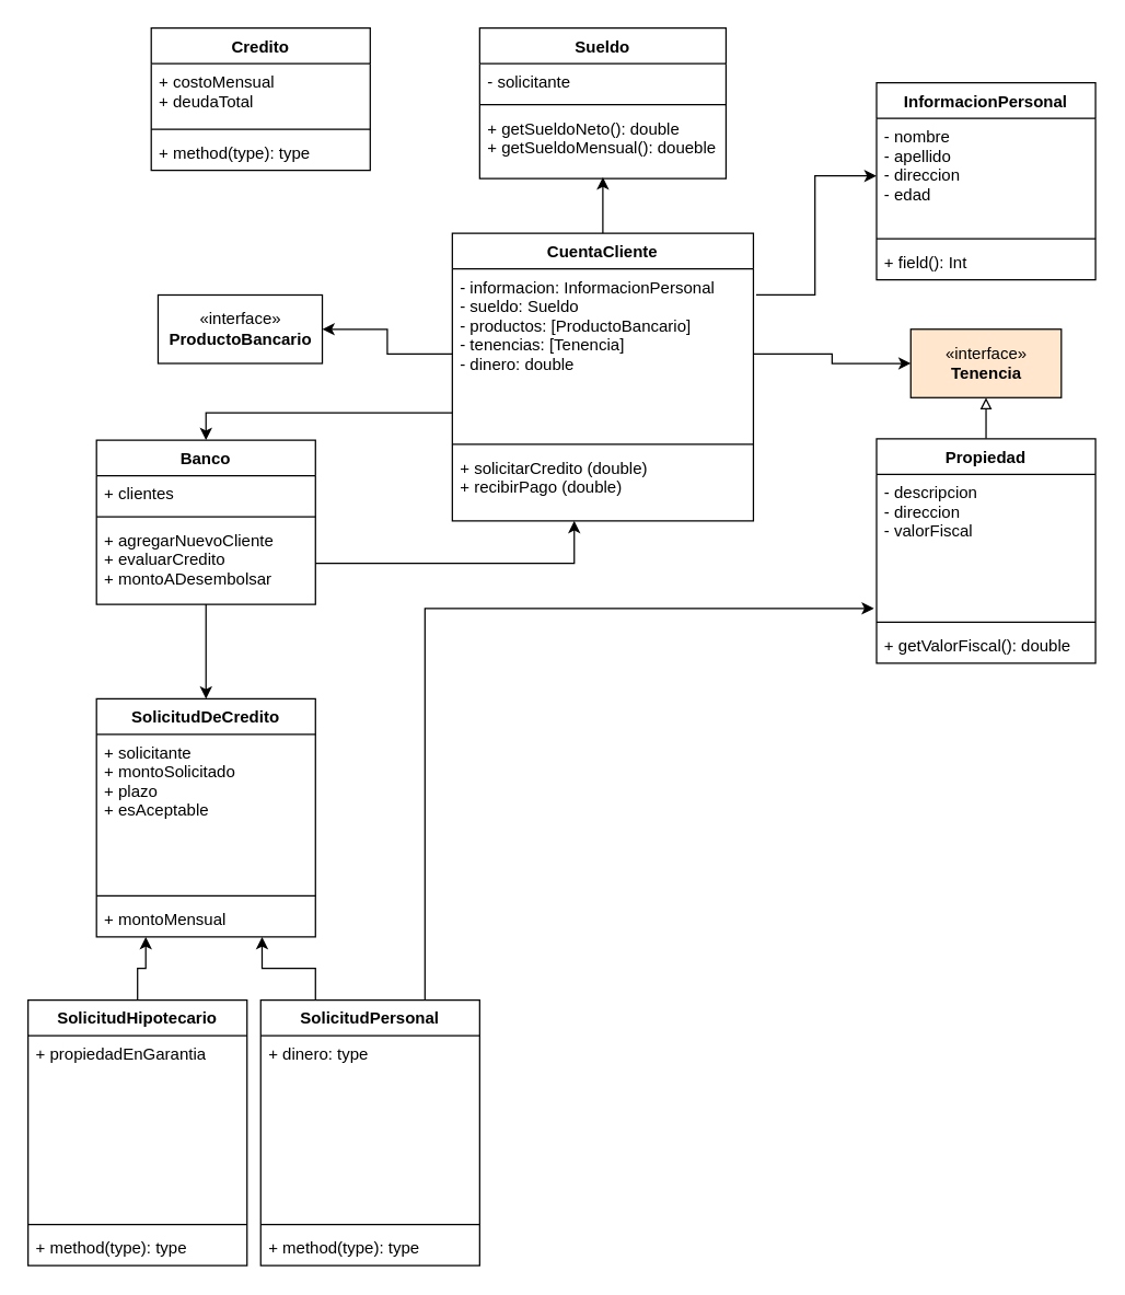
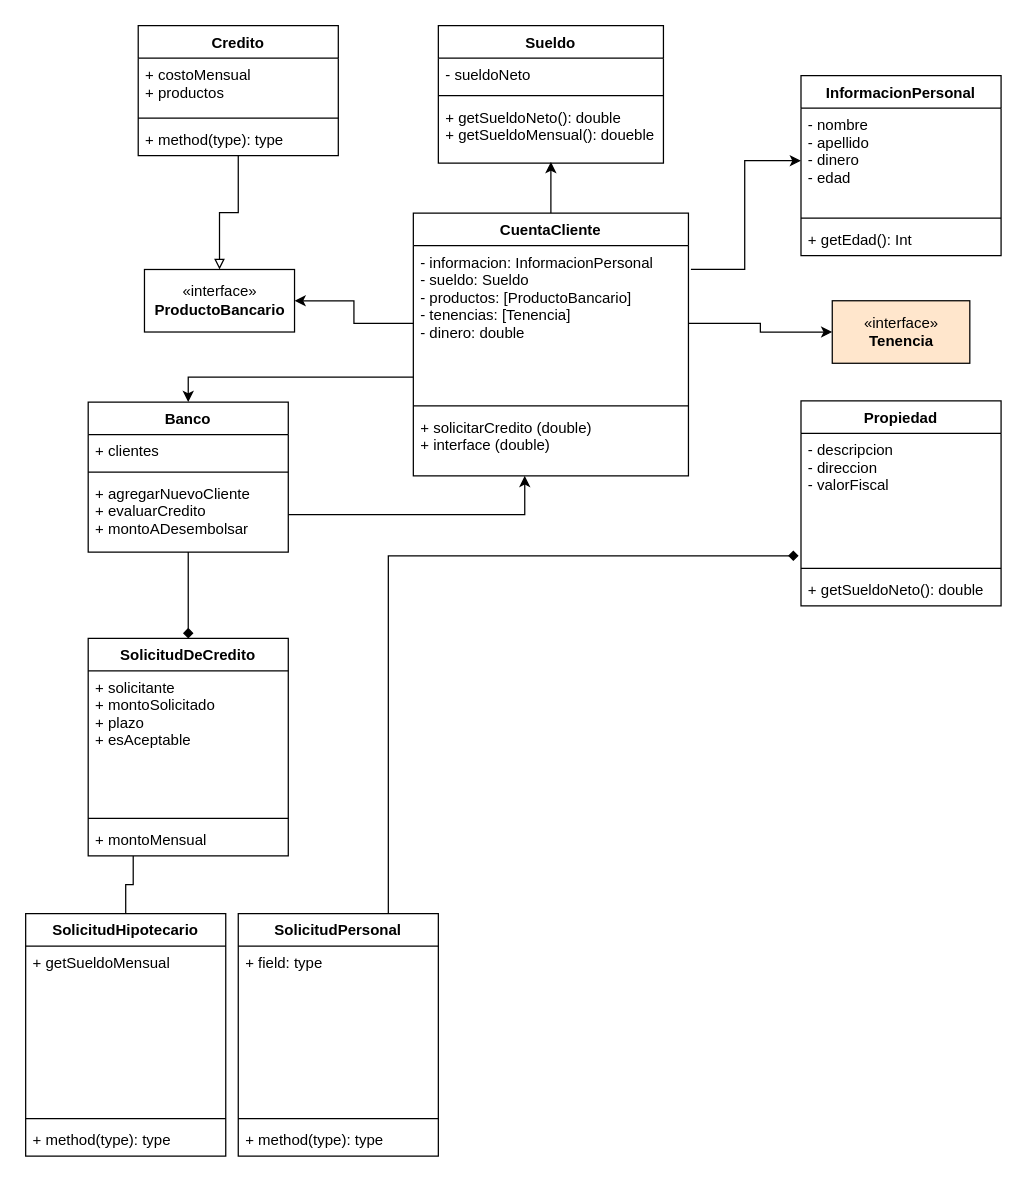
  <mxCell id="0" />
  <mxCell id="1" parent="0" />
  <mxCell id="2" style="edgeStyle=orthogonalEdgeStyle;rounded=0;orthogonalLoop=1;jettySize=auto;html=1;exitX=0.5;exitY=0;exitDx=0;exitDy=0;entryX=0.5;entryY=0.98;entryDx=0;entryDy=0;entryPerimeter=0;" edge="1" parent="1" source="4" target="45"><mxGeometry relative="1" as="geometry" /></mxCell>
  <mxCell id="3" style="edgeStyle=orthogonalEdgeStyle;rounded=0;orthogonalLoop=1;jettySize=auto;html=1;exitX=1.009;exitY=0.153;exitDx=0;exitDy=0;entryX=0;entryY=0.5;entryDx=0;entryDy=0;exitPerimeter=0;" edge="1" parent="1" source="5" target="39"><mxGeometry relative="1" as="geometry" /></mxCell>
  <mxCell id="4" value="CuentaCliente" style="swimlane;fontStyle=1;align=center;verticalAlign=top;childLayout=stackLayout;horizontal=1;startSize=26;horizontalStack=0;resizeParent=1;resizeParentMax=0;resizeLast=0;collapsible=1;marginBottom=0;" vertex="1" parent="1"><mxGeometry x="330" y="170" width="220" height="210" as="geometry" /></mxCell>
  <mxCell id="5" value="- informacion: InformacionPersonal&#10;- sueldo: Sueldo&#10;- productos: [ProductoBancario]&#10;- tenencias: [Tenencia]&#10;- dinero: double" style="text;strokeColor=none;fillColor=none;align=left;verticalAlign=top;spacingLeft=4;spacingRight=4;overflow=hidden;rotatable=0;points=[[0,0.5],[1,0.5]];portConstraint=eastwest;" vertex="1" parent="4"><mxGeometry y="26" width="220" height="124" as="geometry" /></mxCell>
  <mxCell id="6" value="" style="line;strokeWidth=1;fillColor=none;align=left;verticalAlign=middle;spacingTop=-1;spacingLeft=3;spacingRight=3;rotatable=0;labelPosition=right;points=[];portConstraint=eastwest;" vertex="1" parent="4"><mxGeometry y="150" width="220" height="8" as="geometry" /></mxCell>
- <mxCell id="7" value="+ solicitarCredito (double)&#10;+ recibirPago (double)" style="text;strokeColor=none;fillColor=none;align=left;verticalAlign=top;spacingLeft=4;spacingRight=4;overflow=hidden;rotatable=0;points=[[0,0.5],[1,0.5]];portConstraint=eastwest;" vertex="1" parent="4"><mxGeometry y="158" width="220" height="52" as="geometry" /></mxCell>
- <mxCell id="8" style="edgeStyle=orthogonalEdgeStyle;rounded=0;orthogonalLoop=1;jettySize=auto;html=1;entryX=0.5;entryY=0;entryDx=0;entryDy=0;endArrow=classic;endFill=1;" edge="1" parent="1" source="9" target="18"><mxGeometry relative="1" as="geometry" /></mxCell>
+ <mxCell id="7" value="+ solicitarCredito (double)&#10;+ interface (double)" style="text;strokeColor=none;fillColor=none;align=left;verticalAlign=top;spacingLeft=4;spacingRight=4;overflow=hidden;rotatable=0;points=[[0,0.5],[1,0.5]];portConstraint=eastwest;" vertex="1" parent="4"><mxGeometry y="158" width="220" height="52" as="geometry" /></mxCell>
+ <mxCell id="8" style="edgeStyle=orthogonalEdgeStyle;rounded=0;orthogonalLoop=1;jettySize=auto;html=1;entryX=0.5;entryY=0;entryDx=0;entryDy=0;endArrow=diamond;endFill=1;" edge="1" parent="1" source="9" target="18"><mxGeometry relative="1" as="geometry" /></mxCell>
  <mxCell id="9" value="Banco" style="swimlane;fontStyle=1;align=center;verticalAlign=top;childLayout=stackLayout;horizontal=1;startSize=26;horizontalStack=0;resizeParent=1;resizeParentMax=0;resizeLast=0;collapsible=1;marginBottom=0;" vertex="1" parent="1"><mxGeometry x="70" y="321" width="160" height="120" as="geometry" /></mxCell>
  <mxCell id="10" value="+ clientes" style="text;strokeColor=none;fillColor=none;align=left;verticalAlign=top;spacingLeft=4;spacingRight=4;overflow=hidden;rotatable=0;points=[[0,0.5],[1,0.5]];portConstraint=eastwest;" vertex="1" parent="9"><mxGeometry y="26" width="160" height="26" as="geometry" /></mxCell>
  <mxCell id="11" value="" style="line;strokeWidth=1;fillColor=none;align=left;verticalAlign=middle;spacingTop=-1;spacingLeft=3;spacingRight=3;rotatable=0;labelPosition=right;points=[];portConstraint=eastwest;" vertex="1" parent="9"><mxGeometry y="52" width="160" height="8" as="geometry" /></mxCell>
  <mxCell id="12" value="+ agregarNuevoCliente&#10;+ evaluarCredito&#10;+ montoADesembolsar" style="text;strokeColor=none;fillColor=none;align=left;verticalAlign=top;spacingLeft=4;spacingRight=4;overflow=hidden;rotatable=0;points=[[0,0.5],[1,0.5]];portConstraint=eastwest;" vertex="1" parent="9"><mxGeometry y="60" width="160" height="60" as="geometry" /></mxCell>
+ <mxCell id="13" style="edgeStyle=orthogonalEdgeStyle;rounded=0;orthogonalLoop=1;jettySize=auto;html=1;endArrow=block;endFill=0;" edge="1" parent="1" source="14" target="46"><mxGeometry relative="1" as="geometry" /></mxCell>
  <mxCell id="14" value="Credito" style="swimlane;fontStyle=1;align=center;verticalAlign=top;childLayout=stackLayout;horizontal=1;startSize=26;horizontalStack=0;resizeParent=1;resizeParentMax=0;resizeLast=0;collapsible=1;marginBottom=0;" vertex="1" parent="1"><mxGeometry x="110" y="20" width="160" height="104" as="geometry" /></mxCell>
- <mxCell id="15" value="+ costoMensual&#10;+ deudaTotal" style="text;strokeColor=none;fillColor=none;align=left;verticalAlign=top;spacingLeft=4;spacingRight=4;overflow=hidden;rotatable=0;points=[[0,0.5],[1,0.5]];portConstraint=eastwest;" vertex="1" parent="14"><mxGeometry y="26" width="160" height="44" as="geometry" /></mxCell>
+ <mxCell id="15" value="+ costoMensual&#10;+ productos" style="text;strokeColor=none;fillColor=none;align=left;verticalAlign=top;spacingLeft=4;spacingRight=4;overflow=hidden;rotatable=0;points=[[0,0.5],[1,0.5]];portConstraint=eastwest;" vertex="1" parent="14"><mxGeometry y="26" width="160" height="44" as="geometry" /></mxCell>
  <mxCell id="16" value="" style="line;strokeWidth=1;fillColor=none;align=left;verticalAlign=middle;spacingTop=-1;spacingLeft=3;spacingRight=3;rotatable=0;labelPosition=right;points=[];portConstraint=eastwest;" vertex="1" parent="14"><mxGeometry y="70" width="160" height="8" as="geometry" /></mxCell>
  <mxCell id="17" value="+ method(type): type" style="text;strokeColor=none;fillColor=none;align=left;verticalAlign=top;spacingLeft=4;spacingRight=4;overflow=hidden;rotatable=0;points=[[0,0.5],[1,0.5]];portConstraint=eastwest;" vertex="1" parent="14"><mxGeometry y="78" width="160" height="26" as="geometry" /></mxCell>
  <mxCell id="18" value="SolicitudDeCredito" style="swimlane;fontStyle=1;align=center;verticalAlign=top;childLayout=stackLayout;horizontal=1;startSize=26;horizontalStack=0;resizeParent=1;resizeParentMax=0;resizeLast=0;collapsible=1;marginBottom=0;" vertex="1" parent="1"><mxGeometry x="70" y="510" width="160" height="174" as="geometry" /></mxCell>
  <mxCell id="19" value="+ solicitante&#10;+ montoSolicitado&#10;+ plazo&#10;+ esAceptable" style="text;strokeColor=none;fillColor=none;align=left;verticalAlign=top;spacingLeft=4;spacingRight=4;overflow=hidden;rotatable=0;points=[[0,0.5],[1,0.5]];portConstraint=eastwest;" vertex="1" parent="18"><mxGeometry y="26" width="160" height="114" as="geometry" /></mxCell>
  <mxCell id="20" value="" style="line;strokeWidth=1;fillColor=none;align=left;verticalAlign=middle;spacingTop=-1;spacingLeft=3;spacingRight=3;rotatable=0;labelPosition=right;points=[];portConstraint=eastwest;" vertex="1" parent="18"><mxGeometry y="140" width="160" height="8" as="geometry" /></mxCell>
  <mxCell id="21" value="+ montoMensual" style="text;strokeColor=none;fillColor=none;align=left;verticalAlign=top;spacingLeft=4;spacingRight=4;overflow=hidden;rotatable=0;points=[[0,0.5],[1,0.5]];portConstraint=eastwest;" vertex="1" parent="18"><mxGeometry y="148" width="160" height="26" as="geometry" /></mxCell>
- <mxCell id="22" style="edgeStyle=orthogonalEdgeStyle;rounded=0;orthogonalLoop=1;jettySize=auto;html=1;exitX=0.25;exitY=0;exitDx=0;exitDy=0;entryX=0.756;entryY=1;entryDx=0;entryDy=0;entryPerimeter=0;endArrow=classic;endFill=1;" edge="1" parent="1" source="24" target="21"><mxGeometry relative="1" as="geometry" /></mxCell>
- <mxCell id="23" style="edgeStyle=orthogonalEdgeStyle;rounded=0;orthogonalLoop=1;jettySize=auto;html=1;exitX=0.75;exitY=0;exitDx=0;exitDy=0;entryX=-0.012;entryY=0.942;entryDx=0;entryDy=0;entryPerimeter=0;endArrow=classic;endFill=1;" edge="1" parent="1" source="24" target="35"><mxGeometry relative="1" as="geometry" /></mxCell>
+ <mxCell id="23" style="edgeStyle=orthogonalEdgeStyle;rounded=0;orthogonalLoop=1;jettySize=auto;html=1;exitX=0.75;exitY=0;exitDx=0;exitDy=0;entryX=-0.012;entryY=0.942;entryDx=0;entryDy=0;entryPerimeter=0;endArrow=diamond;endFill=1;" edge="1" parent="1" source="24" target="35"><mxGeometry relative="1" as="geometry" /></mxCell>
  <mxCell id="24" value="SolicitudPersonal" style="swimlane;fontStyle=1;align=center;verticalAlign=top;childLayout=stackLayout;horizontal=1;startSize=26;horizontalStack=0;resizeParent=1;resizeParentMax=0;resizeLast=0;collapsible=1;marginBottom=0;" vertex="1" parent="1"><mxGeometry x="190" y="730" width="160" height="194" as="geometry" /></mxCell>
- <mxCell id="25" value="+ dinero: type" style="text;strokeColor=none;fillColor=none;align=left;verticalAlign=top;spacingLeft=4;spacingRight=4;overflow=hidden;rotatable=0;points=[[0,0.5],[1,0.5]];portConstraint=eastwest;" vertex="1" parent="24"><mxGeometry y="26" width="160" height="134" as="geometry" /></mxCell>
+ <mxCell id="25" value="+ field: type" style="text;strokeColor=none;fillColor=none;align=left;verticalAlign=top;spacingLeft=4;spacingRight=4;overflow=hidden;rotatable=0;points=[[0,0.5],[1,0.5]];portConstraint=eastwest;" vertex="1" parent="24"><mxGeometry y="26" width="160" height="134" as="geometry" /></mxCell>
  <mxCell id="26" value="" style="line;strokeWidth=1;fillColor=none;align=left;verticalAlign=middle;spacingTop=-1;spacingLeft=3;spacingRight=3;rotatable=0;labelPosition=right;points=[];portConstraint=eastwest;" vertex="1" parent="24"><mxGeometry y="160" width="160" height="8" as="geometry" /></mxCell>
  <mxCell id="27" value="+ method(type): type" style="text;strokeColor=none;fillColor=none;align=left;verticalAlign=top;spacingLeft=4;spacingRight=4;overflow=hidden;rotatable=0;points=[[0,0.5],[1,0.5]];portConstraint=eastwest;" vertex="1" parent="24"><mxGeometry y="168" width="160" height="26" as="geometry" /></mxCell>
- <mxCell id="28" style="edgeStyle=orthogonalEdgeStyle;rounded=0;orthogonalLoop=1;jettySize=auto;html=1;exitX=0.5;exitY=0;exitDx=0;exitDy=0;entryX=0.225;entryY=1;entryDx=0;entryDy=0;entryPerimeter=0;endArrow=classic;endFill=1;" edge="1" parent="1" source="29" target="21"><mxGeometry relative="1" as="geometry" /></mxCell>
+ <mxCell id="28" style="edgeStyle=orthogonalEdgeStyle;rounded=0;orthogonalLoop=1;jettySize=auto;html=1;exitX=0.5;exitY=0;exitDx=0;exitDy=0;entryX=0.225;entryY=1;entryDx=0;entryDy=0;entryPerimeter=0;endArrow=none;endFill=1;" edge="1" parent="1" source="29" target="21"><mxGeometry relative="1" as="geometry" /></mxCell>
  <mxCell id="29" value="SolicitudHipotecario" style="swimlane;fontStyle=1;align=center;verticalAlign=top;childLayout=stackLayout;horizontal=1;startSize=26;horizontalStack=0;resizeParent=1;resizeParentMax=0;resizeLast=0;collapsible=1;marginBottom=0;" vertex="1" parent="1"><mxGeometry x="20" y="730" width="160" height="194" as="geometry" /></mxCell>
- <mxCell id="30" value="+ propiedadEnGarantia" style="text;strokeColor=none;fillColor=none;align=left;verticalAlign=top;spacingLeft=4;spacingRight=4;overflow=hidden;rotatable=0;points=[[0,0.5],[1,0.5]];portConstraint=eastwest;" vertex="1" parent="29"><mxGeometry y="26" width="160" height="134" as="geometry" /></mxCell>
+ <mxCell id="30" value="+ getSueldoMensual" style="text;strokeColor=none;fillColor=none;align=left;verticalAlign=top;spacingLeft=4;spacingRight=4;overflow=hidden;rotatable=0;points=[[0,0.5],[1,0.5]];portConstraint=eastwest;" vertex="1" parent="29"><mxGeometry y="26" width="160" height="134" as="geometry" /></mxCell>
  <mxCell id="31" value="" style="line;strokeWidth=1;fillColor=none;align=left;verticalAlign=middle;spacingTop=-1;spacingLeft=3;spacingRight=3;rotatable=0;labelPosition=right;points=[];portConstraint=eastwest;" vertex="1" parent="29"><mxGeometry y="160" width="160" height="8" as="geometry" /></mxCell>
  <mxCell id="32" value="+ method(type): type" style="text;strokeColor=none;fillColor=none;align=left;verticalAlign=top;spacingLeft=4;spacingRight=4;overflow=hidden;rotatable=0;points=[[0,0.5],[1,0.5]];portConstraint=eastwest;" vertex="1" parent="29"><mxGeometry y="168" width="160" height="26" as="geometry" /></mxCell>
- <mxCell id="33" style="edgeStyle=orthogonalEdgeStyle;rounded=0;orthogonalLoop=1;jettySize=auto;html=1;entryX=0.5;entryY=1;entryDx=0;entryDy=0;endArrow=block;endFill=0;" edge="1" parent="1" source="34" target="49"><mxGeometry relative="1" as="geometry" /></mxCell>
  <mxCell id="34" value="Propiedad" style="swimlane;fontStyle=1;align=center;verticalAlign=top;childLayout=stackLayout;horizontal=1;startSize=26;horizontalStack=0;resizeParent=1;resizeParentMax=0;resizeLast=0;collapsible=1;marginBottom=0;" vertex="1" parent="1"><mxGeometry x="640" y="320" width="160" height="164" as="geometry" /></mxCell>
  <mxCell id="35" value="- descripcion&#10;- direccion&#10;- valorFiscal" style="text;strokeColor=none;fillColor=none;align=left;verticalAlign=top;spacingLeft=4;spacingRight=4;overflow=hidden;rotatable=0;points=[[0,0.5],[1,0.5]];portConstraint=eastwest;" vertex="1" parent="34"><mxGeometry y="26" width="160" height="104" as="geometry" /></mxCell>
  <mxCell id="36" value="" style="line;strokeWidth=1;fillColor=none;align=left;verticalAlign=middle;spacingTop=-1;spacingLeft=3;spacingRight=3;rotatable=0;labelPosition=right;points=[];portConstraint=eastwest;" vertex="1" parent="34"><mxGeometry y="130" width="160" height="8" as="geometry" /></mxCell>
- <mxCell id="37" value="+ getValorFiscal(): double" style="text;strokeColor=none;fillColor=none;align=left;verticalAlign=top;spacingLeft=4;spacingRight=4;overflow=hidden;rotatable=0;points=[[0,0.5],[1,0.5]];portConstraint=eastwest;" vertex="1" parent="34"><mxGeometry y="138" width="160" height="26" as="geometry" /></mxCell>
+ <mxCell id="37" value="+ getSueldoNeto(): double" style="text;strokeColor=none;fillColor=none;align=left;verticalAlign=top;spacingLeft=4;spacingRight=4;overflow=hidden;rotatable=0;points=[[0,0.5],[1,0.5]];portConstraint=eastwest;" vertex="1" parent="34"><mxGeometry y="138" width="160" height="26" as="geometry" /></mxCell>
  <mxCell id="38" value="InformacionPersonal" style="swimlane;fontStyle=1;align=center;verticalAlign=top;childLayout=stackLayout;horizontal=1;startSize=26;horizontalStack=0;resizeParent=1;resizeParentMax=0;resizeLast=0;collapsible=1;marginBottom=0;" vertex="1" parent="1"><mxGeometry x="640" y="60" width="160" height="144" as="geometry" /></mxCell>
- <mxCell id="39" value="- nombre&#10;- apellido&#10;- direccion&#10;- edad" style="text;strokeColor=none;fillColor=none;align=left;verticalAlign=top;spacingLeft=4;spacingRight=4;overflow=hidden;rotatable=0;points=[[0,0.5],[1,0.5]];portConstraint=eastwest;" vertex="1" parent="38"><mxGeometry y="26" width="160" height="84" as="geometry" /></mxCell>
+ <mxCell id="39" value="- nombre&#10;- apellido&#10;- dinero&#10;- edad" style="text;strokeColor=none;fillColor=none;align=left;verticalAlign=top;spacingLeft=4;spacingRight=4;overflow=hidden;rotatable=0;points=[[0,0.5],[1,0.5]];portConstraint=eastwest;" vertex="1" parent="38"><mxGeometry y="26" width="160" height="84" as="geometry" /></mxCell>
  <mxCell id="40" value="" style="line;strokeWidth=1;fillColor=none;align=left;verticalAlign=middle;spacingTop=-1;spacingLeft=3;spacingRight=3;rotatable=0;labelPosition=right;points=[];portConstraint=eastwest;" vertex="1" parent="38"><mxGeometry y="110" width="160" height="8" as="geometry" /></mxCell>
- <mxCell id="41" value="+ field(): Int" style="text;strokeColor=none;fillColor=none;align=left;verticalAlign=top;spacingLeft=4;spacingRight=4;overflow=hidden;rotatable=0;points=[[0,0.5],[1,0.5]];portConstraint=eastwest;" vertex="1" parent="38"><mxGeometry y="118" width="160" height="26" as="geometry" /></mxCell>
+ <mxCell id="41" value="+ getEdad(): Int" style="text;strokeColor=none;fillColor=none;align=left;verticalAlign=top;spacingLeft=4;spacingRight=4;overflow=hidden;rotatable=0;points=[[0,0.5],[1,0.5]];portConstraint=eastwest;" vertex="1" parent="38"><mxGeometry y="118" width="160" height="26" as="geometry" /></mxCell>
  <mxCell id="42" value="Sueldo" style="swimlane;fontStyle=1;align=center;verticalAlign=top;childLayout=stackLayout;horizontal=1;startSize=26;horizontalStack=0;resizeParent=1;resizeParentMax=0;resizeLast=0;collapsible=1;marginBottom=0;" vertex="1" parent="1"><mxGeometry x="350" y="20" width="180" height="110" as="geometry" /></mxCell>
- <mxCell id="43" value="- solicitante" style="text;strokeColor=none;fillColor=none;align=left;verticalAlign=top;spacingLeft=4;spacingRight=4;overflow=hidden;rotatable=0;points=[[0,0.5],[1,0.5]];portConstraint=eastwest;" vertex="1" parent="42"><mxGeometry y="26" width="180" height="26" as="geometry" /></mxCell>
+ <mxCell id="43" value="- sueldoNeto" style="text;strokeColor=none;fillColor=none;align=left;verticalAlign=top;spacingLeft=4;spacingRight=4;overflow=hidden;rotatable=0;points=[[0,0.5],[1,0.5]];portConstraint=eastwest;" vertex="1" parent="42"><mxGeometry y="26" width="180" height="26" as="geometry" /></mxCell>
  <mxCell id="44" value="" style="line;strokeWidth=1;fillColor=none;align=left;verticalAlign=middle;spacingTop=-1;spacingLeft=3;spacingRight=3;rotatable=0;labelPosition=right;points=[];portConstraint=eastwest;" vertex="1" parent="42"><mxGeometry y="52" width="180" height="8" as="geometry" /></mxCell>
  <mxCell id="45" value="+ getSueldoNeto(): double&#10;+ getSueldoMensual(): doueble" style="text;strokeColor=none;fillColor=none;align=left;verticalAlign=top;spacingLeft=4;spacingRight=4;overflow=hidden;rotatable=0;points=[[0,0.5],[1,0.5]];portConstraint=eastwest;" vertex="1" parent="42"><mxGeometry y="60" width="180" height="50" as="geometry" /></mxCell>
  <mxCell id="46" value="«interface»&lt;br&gt;&lt;b&gt;ProductoBancario&lt;/b&gt;" style="html=1;" vertex="1" parent="1"><mxGeometry x="115" y="215" width="120" height="50" as="geometry" /></mxCell>
  <mxCell id="47" style="edgeStyle=orthogonalEdgeStyle;rounded=0;orthogonalLoop=1;jettySize=auto;html=1;exitX=1;exitY=0.5;exitDx=0;exitDy=0;entryX=0;entryY=0.5;entryDx=0;entryDy=0;" edge="1" parent="1" source="5" target="49"><mxGeometry relative="1" as="geometry"><mxPoint x="600" y="340" as="targetPoint" /></mxGeometry></mxCell>
  <mxCell id="48" style="edgeStyle=orthogonalEdgeStyle;rounded=0;orthogonalLoop=1;jettySize=auto;html=1;entryX=1;entryY=0.5;entryDx=0;entryDy=0;" edge="1" parent="1" source="5" target="46"><mxGeometry relative="1" as="geometry" /></mxCell>
  <mxCell id="49" value="«interface»&lt;br&gt;&lt;b&gt;Tenencia&lt;/b&gt;" style="html=1;fillColor=#ffe6cc;" vertex="1" parent="1"><mxGeometry x="665" y="240" width="110" height="50" as="geometry" /></mxCell>
  <mxCell id="50" value="" style="edgeStyle=orthogonalEdgeStyle;rounded=0;orthogonalLoop=1;jettySize=auto;html=1;endArrow=classic;endFill=1;exitX=0;exitY=0.847;exitDx=0;exitDy=0;exitPerimeter=0;entryX=0.5;entryY=0;entryDx=0;entryDy=0;" edge="1" parent="1" source="5" target="9"><mxGeometry relative="1" as="geometry" /></mxCell>
  <mxCell id="51" style="edgeStyle=orthogonalEdgeStyle;rounded=0;orthogonalLoop=1;jettySize=auto;html=1;entryX=0.405;entryY=1;entryDx=0;entryDy=0;entryPerimeter=0;endArrow=classic;endFill=1;" edge="1" parent="1" source="12" target="7"><mxGeometry relative="1" as="geometry" /></mxCell>
